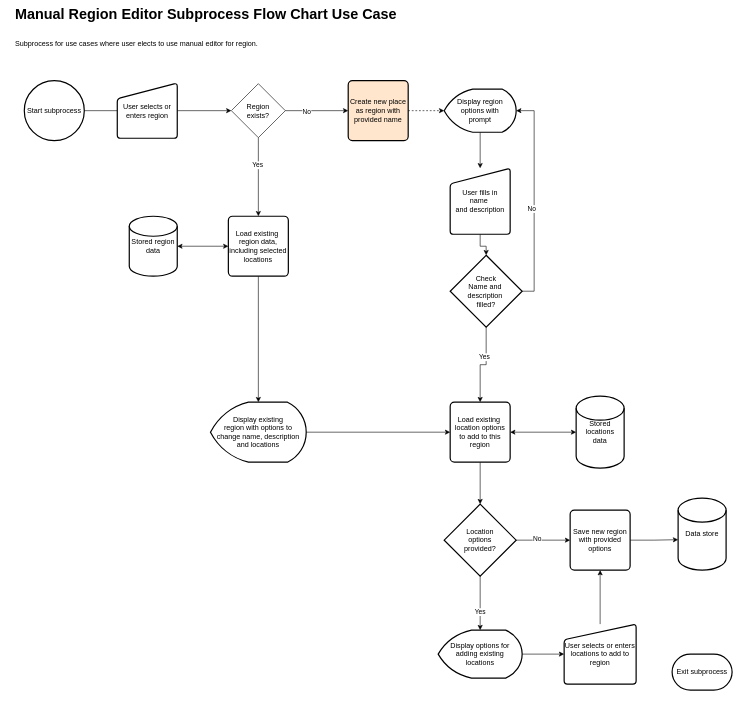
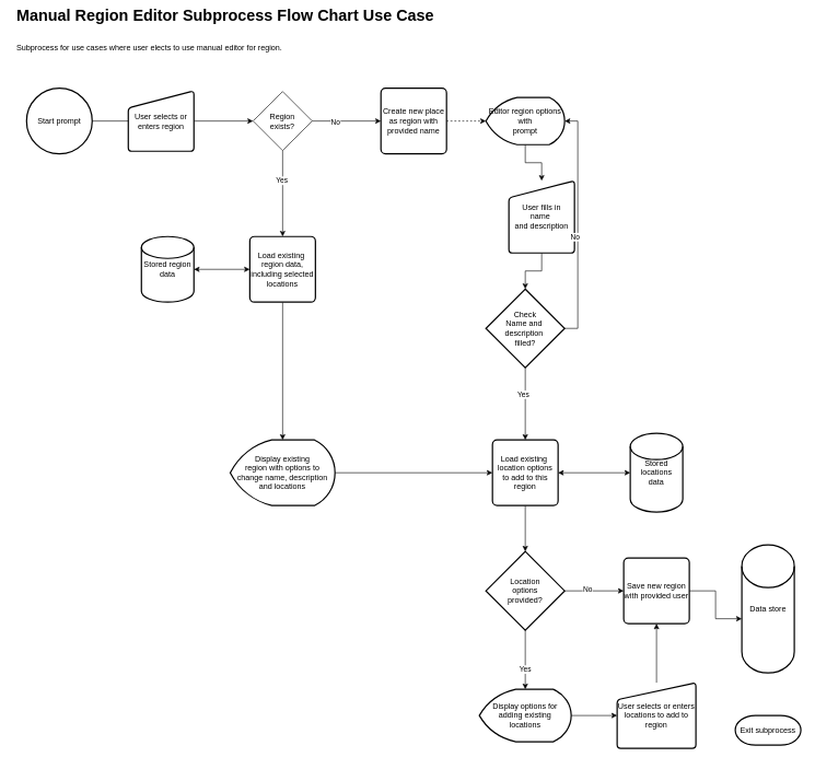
  <mxCell id="0" />
  <mxCell id="1" parent="0" />
  <mxCell id="2" style="edgeStyle=orthogonalEdgeStyle;rounded=0;orthogonalLoop=1;jettySize=auto;html=1;startArrow=none;" edge="1" parent="1" source="10" target="8"><mxGeometry relative="1" as="geometry" /></mxCell>
- <mxCell id="3" value="Start subprocess" style="strokeWidth=2;html=1;shape=mxgraph.flowchart.start_2;whiteSpace=wrap;" parent="1" vertex="1"><mxGeometry x="40" y="134" width="100" height="100" as="geometry" /></mxCell>
+ <mxCell id="3" value="Start prompt" style="strokeWidth=2;html=1;shape=mxgraph.flowchart.start_2;whiteSpace=wrap;" parent="1" vertex="1"><mxGeometry x="40" y="134" width="100" height="100" as="geometry" /></mxCell>
  <mxCell id="4" style="edgeStyle=orthogonalEdgeStyle;rounded=0;orthogonalLoop=1;jettySize=auto;html=1;exitX=1;exitY=0.5;exitDx=0;exitDy=0;" parent="1" source="8" target="24" edge="1"><mxGeometry relative="1" as="geometry"><mxPoint x="430.19" y="350" as="targetPoint" /><Array as="points" /></mxGeometry></mxCell>
  <mxCell id="5" value="Yes" style="edgeLabel;html=1;align=center;verticalAlign=middle;resizable=0;points=[];" vertex="1" connectable="0" parent="4"><mxGeometry x="-0.309" y="-2" relative="1" as="geometry"><mxPoint as="offset" /></mxGeometry></mxCell>
  <mxCell id="6" style="edgeStyle=orthogonalEdgeStyle;rounded=0;orthogonalLoop=1;jettySize=auto;html=1;entryX=0;entryY=0.5;entryDx=0;entryDy=0;" edge="1" parent="1" source="8" target="13"><mxGeometry relative="1" as="geometry" /></mxCell>
  <mxCell id="7" value="No" style="edgeLabel;html=1;align=center;verticalAlign=middle;resizable=0;points=[];" vertex="1" connectable="0" parent="6"><mxGeometry x="-0.34" y="-1" relative="1" as="geometry"><mxPoint as="offset" /></mxGeometry></mxCell>
  <mxCell id="8" value="Region&lt;br&gt;exists?" style="rhombus;whiteSpace=wrap;html=1;direction=south;" parent="1" vertex="1"><mxGeometry x="385.19" y="139" width="90" height="90" as="geometry" /></mxCell>
  <mxCell id="9" value="&lt;span style=&quot;font-size: 24px;&quot;&gt;&lt;b&gt;Manual Region Editor Subprocess&amp;nbsp;&lt;/b&gt;&lt;/span&gt;&lt;b style=&quot;font-size: 24px;&quot;&gt;Flow Chart Use Case&lt;/b&gt;&lt;h1&gt;&lt;span style=&quot;font-size: 12px; font-weight: 400;&quot;&gt;Subprocess for use cases where user elects to use manual editor for region.&amp;nbsp;&lt;/span&gt;&lt;/h1&gt;" style="text;html=1;strokeColor=none;fillColor=none;spacing=5;spacingTop=-20;whiteSpace=wrap;overflow=hidden;rounded=0;" parent="1" vertex="1"><mxGeometry x="20" y="20" width="830" height="100" as="geometry" /></mxCell>
  <mxCell id="10" value="User selects or&lt;br&gt;enters region" style="html=1;strokeWidth=2;shape=manualInput;whiteSpace=wrap;rounded=1;size=26;arcSize=11;" vertex="1" parent="1"><mxGeometry x="195" y="138" width="100" height="92" as="geometry" /></mxCell>
  <mxCell id="11" value="" style="edgeStyle=orthogonalEdgeStyle;rounded=0;orthogonalLoop=1;jettySize=auto;html=1;endArrow=none;" edge="1" parent="1" source="3" target="10"><mxGeometry relative="1" as="geometry"><mxPoint x="140" y="184" as="sourcePoint" /><mxPoint x="385.19" y="184" as="targetPoint" /></mxGeometry></mxCell>
  <mxCell id="12" style="edgeStyle=orthogonalEdgeStyle;rounded=0;orthogonalLoop=1;jettySize=auto;html=1;dashed=1;" edge="1" parent="1" source="13" target="17"><mxGeometry relative="1" as="geometry" /></mxCell>
- <mxCell id="13" value="Create new place as region with provided name" style="rounded=1;whiteSpace=wrap;html=1;absoluteArcSize=1;arcSize=14;strokeWidth=2;fillColor=#ffe6cc;" vertex="1" parent="1"><mxGeometry x="580" y="134" width="100" height="100" as="geometry" /></mxCell>
+ <mxCell id="13" value="Create new place as region with provided name" style="rounded=1;whiteSpace=wrap;html=1;absoluteArcSize=1;arcSize=14;strokeWidth=2;" vertex="1" parent="1"><mxGeometry x="580" y="134" width="100" height="100" as="geometry" /></mxCell>
  <mxCell id="14" style="edgeStyle=orthogonalEdgeStyle;rounded=0;orthogonalLoop=1;jettySize=auto;html=1;startArrow=none;startFill=0;" edge="1" parent="1" source="15" target="22"><mxGeometry relative="1" as="geometry" /></mxCell>
- <mxCell id="15" value="User fills in &lt;br&gt;name&amp;nbsp;&lt;br&gt;and description" style="html=1;strokeWidth=2;shape=manualInput;whiteSpace=wrap;rounded=1;size=26;arcSize=11;" vertex="1" parent="1"><mxGeometry x="750" y="280" width="100" height="110" as="geometry" /></mxCell>
+ <mxCell id="15" value="User fills in &lt;br&gt;name&amp;nbsp;&lt;br&gt;and description" style="html=1;strokeWidth=2;shape=manualInput;whiteSpace=wrap;rounded=1;size=26;arcSize=11;" vertex="1" parent="1"><mxGeometry x="775" y="275" width="100" height="110" as="geometry" /></mxCell>
  <mxCell id="16" style="edgeStyle=orthogonalEdgeStyle;rounded=0;orthogonalLoop=1;jettySize=auto;html=1;" edge="1" parent="1" source="17" target="15"><mxGeometry relative="1" as="geometry" /></mxCell>
- <mxCell id="17" value="Display region options with &lt;br&gt;prompt" style="strokeWidth=2;html=1;shape=mxgraph.flowchart.display;whiteSpace=wrap;" vertex="1" parent="1"><mxGeometry x="740" y="148" width="120" height="72" as="geometry" /></mxCell>
+ <mxCell id="17" value="Editor region options with &lt;br&gt;prompt" style="strokeWidth=2;html=1;shape=mxgraph.flowchart.display;whiteSpace=wrap;" vertex="1" parent="1"><mxGeometry x="740" y="148" width="120" height="72" as="geometry" /></mxCell>
  <mxCell id="18" style="edgeStyle=orthogonalEdgeStyle;rounded=0;orthogonalLoop=1;jettySize=auto;html=1;startArrow=none;startFill=0;exitX=1;exitY=0.5;exitDx=0;exitDy=0;exitPerimeter=0;entryX=1;entryY=0.5;entryDx=0;entryDy=0;entryPerimeter=0;" edge="1" parent="1" source="22" target="17"><mxGeometry relative="1" as="geometry" /></mxCell>
  <mxCell id="19" value="No" style="edgeLabel;html=1;align=center;verticalAlign=middle;resizable=0;points=[];" vertex="1" connectable="0" parent="18"><mxGeometry x="-0.101" y="5" relative="1" as="geometry"><mxPoint as="offset" /></mxGeometry></mxCell>
  <mxCell id="20" style="edgeStyle=orthogonalEdgeStyle;rounded=0;orthogonalLoop=1;jettySize=auto;html=1;startArrow=none;startFill=0;" edge="1" parent="1" source="22" target="30"><mxGeometry relative="1" as="geometry" /></mxCell>
  <mxCell id="21" value="Yes" style="edgeLabel;html=1;align=center;verticalAlign=middle;resizable=0;points=[];" vertex="1" connectable="0" parent="20"><mxGeometry x="-0.273" y="-4" relative="1" as="geometry"><mxPoint as="offset" /></mxGeometry></mxCell>
- <mxCell id="22" value="Check&lt;br&gt;Name and&amp;nbsp;&lt;br&gt;description&amp;nbsp;&lt;br&gt;filled?" style="strokeWidth=2;html=1;shape=mxgraph.flowchart.decision;whiteSpace=wrap;" vertex="1" parent="1"><mxGeometry x="750" y="425" width="120" height="120" as="geometry" /></mxCell>
+ <mxCell id="22" value="Check&lt;br&gt;Name and&amp;nbsp;&lt;br&gt;description&amp;nbsp;&lt;br&gt;filled?" style="strokeWidth=2;html=1;shape=mxgraph.flowchart.decision;whiteSpace=wrap;" vertex="1" parent="1"><mxGeometry x="740" y="440" width="120" height="120" as="geometry" /></mxCell>
  <mxCell id="23" style="edgeStyle=orthogonalEdgeStyle;rounded=0;orthogonalLoop=1;jettySize=auto;html=1;startArrow=none;startFill=0;" edge="1" parent="1" source="24" target="45"><mxGeometry relative="1" as="geometry" /></mxCell>
  <mxCell id="24" value="Load existing&amp;nbsp;&lt;br&gt;region data, including selected locations" style="rounded=1;whiteSpace=wrap;html=1;absoluteArcSize=1;arcSize=14;strokeWidth=2;" vertex="1" parent="1"><mxGeometry x="380.19" y="360" width="100" height="100" as="geometry" /></mxCell>
  <mxCell id="25" style="edgeStyle=orthogonalEdgeStyle;rounded=0;orthogonalLoop=1;jettySize=auto;html=1;entryX=0;entryY=0.5;entryDx=0;entryDy=0;startArrow=classic;startFill=1;" edge="1" parent="1" source="26" target="24"><mxGeometry relative="1" as="geometry" /></mxCell>
  <mxCell id="26" value="Stored region&lt;br&gt;data" style="strokeWidth=2;html=1;shape=mxgraph.flowchart.database;whiteSpace=wrap;" vertex="1" parent="1"><mxGeometry x="215" y="360" width="80" height="100" as="geometry" /></mxCell>
  <mxCell id="27" style="edgeStyle=orthogonalEdgeStyle;rounded=0;orthogonalLoop=1;jettySize=auto;html=1;exitX=1;exitY=0.5;exitDx=0;exitDy=0;exitPerimeter=0;startArrow=none;startFill=0;" edge="1" parent="1" source="28" target="43"><mxGeometry relative="1" as="geometry" /></mxCell>
  <mxCell id="28" value="Display options for adding existing&lt;br&gt;locations" style="strokeWidth=2;html=1;shape=mxgraph.flowchart.display;whiteSpace=wrap;" vertex="1" parent="1"><mxGeometry x="730" y="1050" width="140" height="80" as="geometry" /></mxCell>
  <mxCell id="29" style="edgeStyle=orthogonalEdgeStyle;rounded=0;orthogonalLoop=1;jettySize=auto;html=1;exitX=0.5;exitY=1;exitDx=0;exitDy=0;startArrow=none;startFill=0;" edge="1" parent="1" source="30" target="37"><mxGeometry relative="1" as="geometry" /></mxCell>
  <mxCell id="30" value="Load existing&amp;nbsp;&lt;br&gt;location options &lt;br&gt;to add to this region" style="rounded=1;whiteSpace=wrap;html=1;absoluteArcSize=1;arcSize=14;strokeWidth=2;" vertex="1" parent="1"><mxGeometry x="750" y="670" width="100" height="100" as="geometry" /></mxCell>
  <mxCell id="31" style="edgeStyle=orthogonalEdgeStyle;rounded=0;orthogonalLoop=1;jettySize=auto;html=1;entryX=1;entryY=0.5;entryDx=0;entryDy=0;startArrow=classic;startFill=1;" edge="1" parent="1" source="32" target="30"><mxGeometry relative="1" as="geometry" /></mxCell>
  <mxCell id="32" value="Stored locations&lt;br&gt;data" style="strokeWidth=2;html=1;shape=mxgraph.flowchart.database;whiteSpace=wrap;" vertex="1" parent="1"><mxGeometry x="960" y="660" width="80" height="120" as="geometry" /></mxCell>
  <mxCell id="33" style="edgeStyle=orthogonalEdgeStyle;rounded=0;orthogonalLoop=1;jettySize=auto;html=1;exitX=0.5;exitY=1;exitDx=0;exitDy=0;exitPerimeter=0;startArrow=none;startFill=0;" edge="1" parent="1" source="37" target="28"><mxGeometry relative="1" as="geometry" /></mxCell>
  <mxCell id="34" value="Yes" style="edgeLabel;html=1;align=center;verticalAlign=middle;resizable=0;points=[];" vertex="1" connectable="0" parent="33"><mxGeometry x="0.3" y="-1" relative="1" as="geometry"><mxPoint as="offset" /></mxGeometry></mxCell>
  <mxCell id="35" style="edgeStyle=orthogonalEdgeStyle;rounded=0;orthogonalLoop=1;jettySize=auto;html=1;startArrow=none;startFill=0;" edge="1" parent="1" source="37" target="40"><mxGeometry relative="1" as="geometry" /></mxCell>
  <mxCell id="36" value="No" style="edgeLabel;html=1;align=center;verticalAlign=middle;resizable=0;points=[];" vertex="1" connectable="0" parent="35"><mxGeometry x="-0.253" y="3" relative="1" as="geometry"><mxPoint as="offset" /></mxGeometry></mxCell>
  <mxCell id="37" value="Location &lt;br&gt;options&lt;br&gt;provided?" style="strokeWidth=2;html=1;shape=mxgraph.flowchart.decision;whiteSpace=wrap;" vertex="1" parent="1"><mxGeometry x="740" y="840" width="120" height="120" as="geometry" /></mxCell>
- <mxCell id="38" value="Data store" style="strokeWidth=2;html=1;shape=mxgraph.flowchart.database;whiteSpace=wrap;" vertex="1" parent="1"><mxGeometry x="1130" y="830" width="80" height="120" as="geometry" /></mxCell>
+ <mxCell id="38" value="Data store" style="strokeWidth=2;html=1;shape=mxgraph.flowchart.database;whiteSpace=wrap;" vertex="1" parent="1"><mxGeometry x="1130" y="830" width="80" height="195" as="geometry" /></mxCell>
  <mxCell id="39" style="edgeStyle=orthogonalEdgeStyle;rounded=0;orthogonalLoop=1;jettySize=auto;html=1;exitX=1;exitY=0.5;exitDx=0;exitDy=0;entryX=0;entryY=0.577;entryDx=0;entryDy=0;entryPerimeter=0;startArrow=none;startFill=0;" edge="1" parent="1" source="40" target="38"><mxGeometry relative="1" as="geometry" /></mxCell>
- <mxCell id="40" value="Save new region with provided options" style="rounded=1;whiteSpace=wrap;html=1;absoluteArcSize=1;arcSize=14;strokeWidth=2;" vertex="1" parent="1"><mxGeometry x="950" y="850" width="100" height="100" as="geometry" /></mxCell>
- <mxCell id="41" value="Exit subprocess" style="strokeWidth=2;html=1;shape=mxgraph.flowchart.terminator;whiteSpace=wrap;" vertex="1" parent="1"><mxGeometry x="1120" y="1090" width="100" height="60" as="geometry" /></mxCell>
+ <mxCell id="40" value="Save new region with provided user" style="rounded=1;whiteSpace=wrap;html=1;absoluteArcSize=1;arcSize=14;strokeWidth=2;" vertex="1" parent="1"><mxGeometry x="950" y="850" width="100" height="100" as="geometry" /></mxCell>
+ <mxCell id="41" value="Exit subprocess" style="strokeWidth=2;html=1;shape=mxgraph.flowchart.terminator;whiteSpace=wrap;" vertex="1" parent="1"><mxGeometry x="1120" y="1090" width="100" height="45" as="geometry" /></mxCell>
  <mxCell id="42" style="edgeStyle=orthogonalEdgeStyle;rounded=0;orthogonalLoop=1;jettySize=auto;html=1;startArrow=none;startFill=0;" edge="1" parent="1" source="43" target="40"><mxGeometry relative="1" as="geometry" /></mxCell>
  <mxCell id="43" value="User selects or enters locations to add to region" style="html=1;strokeWidth=2;shape=manualInput;whiteSpace=wrap;rounded=1;size=26;arcSize=11;" vertex="1" parent="1"><mxGeometry x="940" y="1040" width="120" height="100" as="geometry" /></mxCell>
  <mxCell id="44" style="edgeStyle=orthogonalEdgeStyle;rounded=0;orthogonalLoop=1;jettySize=auto;html=1;startArrow=none;startFill=0;" edge="1" parent="1" source="45" target="30"><mxGeometry relative="1" as="geometry" /></mxCell>
  <mxCell id="45" value="Display existing &lt;br&gt;region with options to&lt;br&gt;change name, description and locations" style="strokeWidth=2;html=1;shape=mxgraph.flowchart.display;whiteSpace=wrap;" vertex="1" parent="1"><mxGeometry x="350.38" y="670" width="159.62" height="100" as="geometry" /></mxCell>
